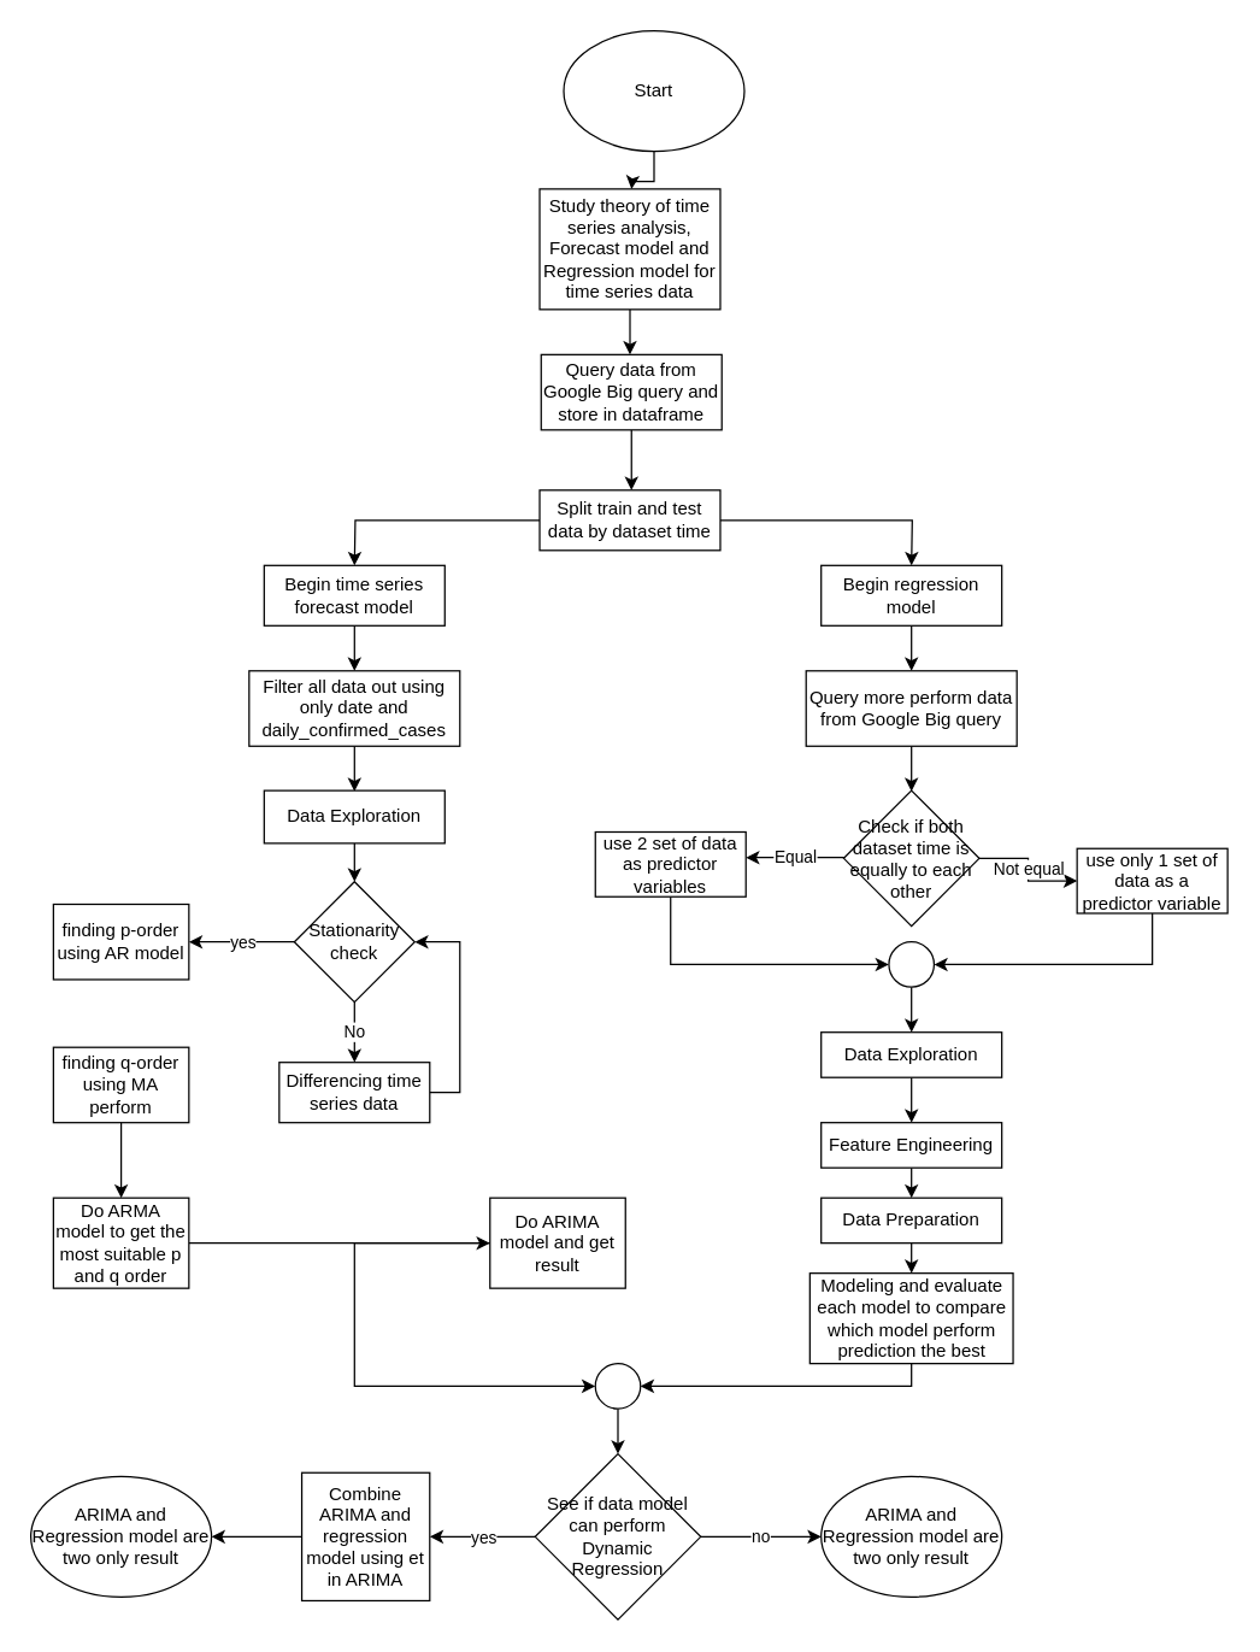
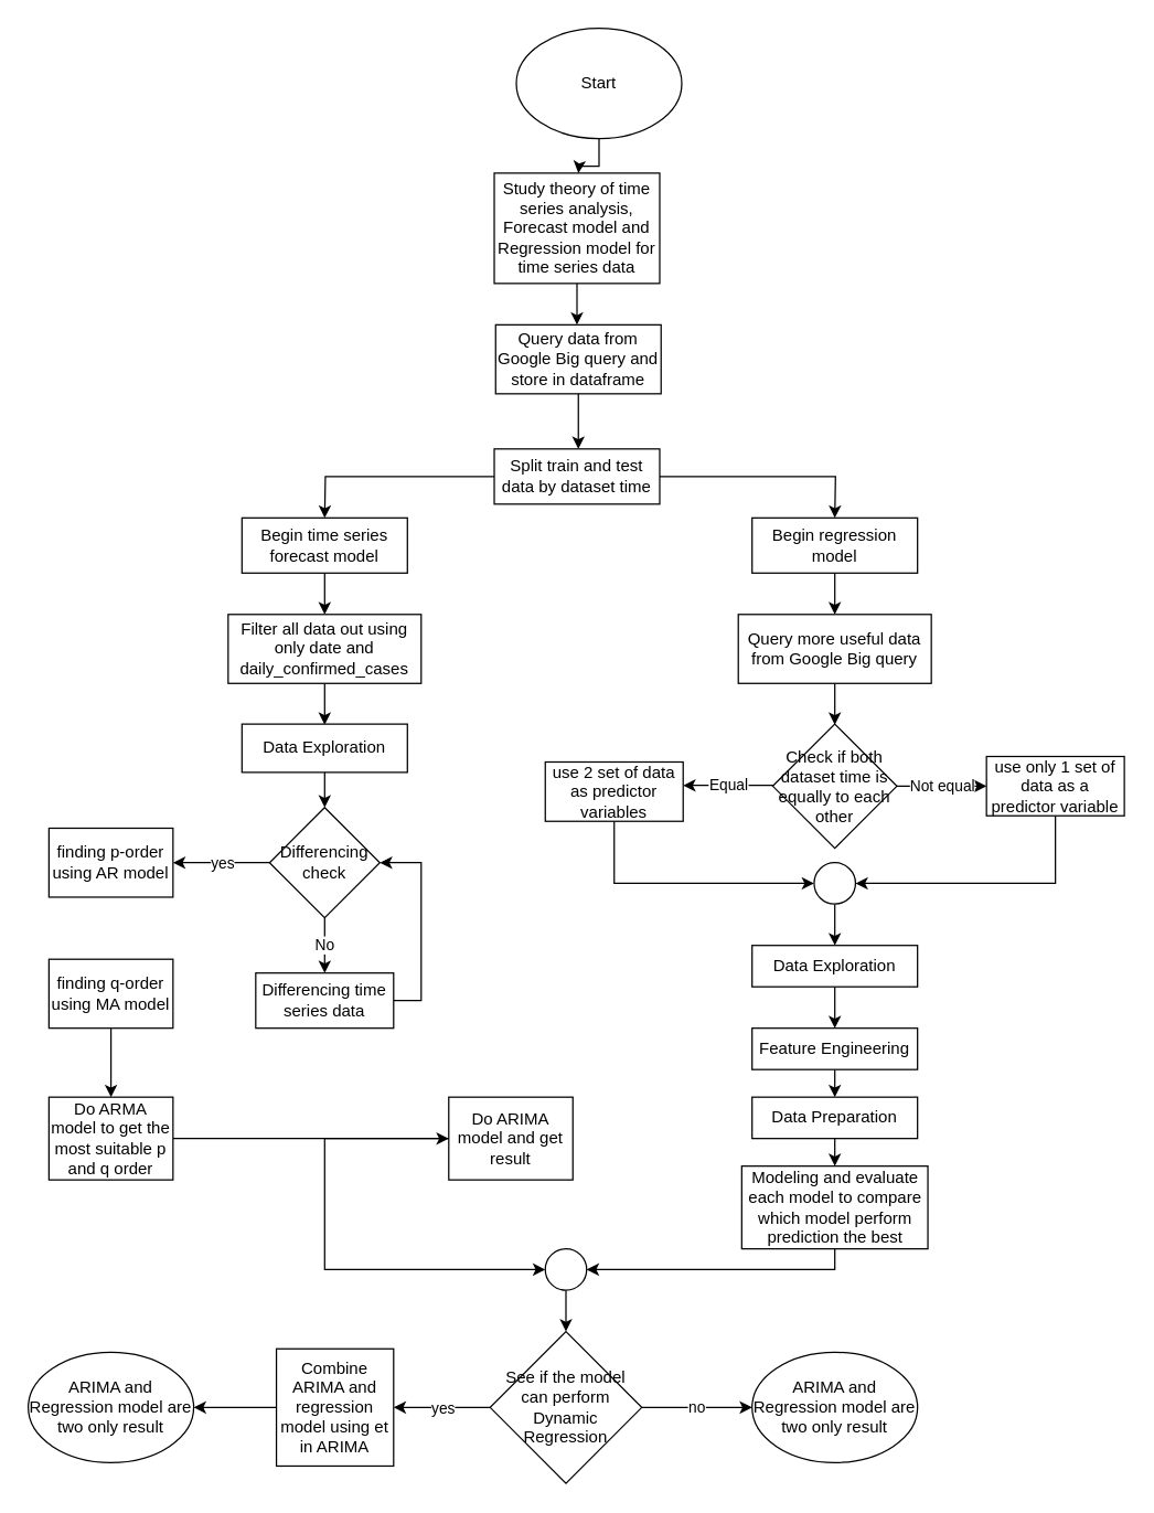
  <mxCell id="0" />
  <mxCell id="1" parent="0" />
  <mxCell id="2" style="edgeStyle=orthogonalEdgeStyle;rounded=0;orthogonalLoop=1;jettySize=auto;html=1;" edge="1" parent="1" source="3"><mxGeometry relative="1" as="geometry"><mxPoint x="419" y="125" as="targetPoint" /></mxGeometry></mxCell>
  <mxCell id="3" value="Start" style="ellipse;whiteSpace=wrap;html=1;" vertex="1" parent="1"><mxGeometry x="374" y="20" width="120" height="80" as="geometry" /></mxCell>
  <mxCell id="4" style="edgeStyle=orthogonalEdgeStyle;rounded=0;orthogonalLoop=1;jettySize=auto;html=1;" edge="1" parent="1" source="5"><mxGeometry relative="1" as="geometry"><mxPoint x="418" y="235" as="targetPoint" /></mxGeometry></mxCell>
  <mxCell id="5" value="Study theory of time series analysis, Forecast model and Regression model for time series data" style="rounded=0;whiteSpace=wrap;html=1;" vertex="1" parent="1"><mxGeometry x="358" y="125" width="120" height="80" as="geometry" /></mxCell>
  <mxCell id="6" style="edgeStyle=orthogonalEdgeStyle;rounded=0;orthogonalLoop=1;jettySize=auto;html=1;" edge="1" parent="1" source="7"><mxGeometry relative="1" as="geometry"><mxPoint x="419" y="325" as="targetPoint" /></mxGeometry></mxCell>
  <mxCell id="7" value="Query data from Google Big query and store in dataframe" style="rounded=0;whiteSpace=wrap;html=1;" vertex="1" parent="1"><mxGeometry x="359" y="235" width="120" height="50" as="geometry" /></mxCell>
  <mxCell id="8" style="edgeStyle=orthogonalEdgeStyle;rounded=0;orthogonalLoop=1;jettySize=auto;html=1;" edge="1" parent="1" source="10"><mxGeometry relative="1" as="geometry"><mxPoint x="605" y="375" as="targetPoint" /></mxGeometry></mxCell>
  <mxCell id="9" style="edgeStyle=orthogonalEdgeStyle;rounded=0;orthogonalLoop=1;jettySize=auto;html=1;" edge="1" parent="1" source="10"><mxGeometry relative="1" as="geometry"><mxPoint x="235" y="375" as="targetPoint" /></mxGeometry></mxCell>
  <mxCell id="10" value="Split train and test data by dataset time" style="rounded=0;whiteSpace=wrap;html=1;" vertex="1" parent="1"><mxGeometry x="358" y="325" width="120" height="40" as="geometry" /></mxCell>
  <mxCell id="11" style="edgeStyle=orthogonalEdgeStyle;rounded=0;orthogonalLoop=1;jettySize=auto;html=1;" edge="1" parent="1" source="12"><mxGeometry relative="1" as="geometry"><mxPoint x="235" y="445" as="targetPoint" /></mxGeometry></mxCell>
  <mxCell id="12" value="Begin time series forecast model" style="rounded=0;whiteSpace=wrap;html=1;" vertex="1" parent="1"><mxGeometry x="175" y="375" width="120" height="40" as="geometry" /></mxCell>
  <mxCell id="13" style="edgeStyle=orthogonalEdgeStyle;rounded=0;orthogonalLoop=1;jettySize=auto;html=1;" edge="1" parent="1" source="14"><mxGeometry relative="1" as="geometry"><mxPoint x="605" y="445" as="targetPoint" /></mxGeometry></mxCell>
  <mxCell id="14" value="Begin regression model" style="rounded=0;whiteSpace=wrap;html=1;" vertex="1" parent="1"><mxGeometry x="545" y="375" width="120" height="40" as="geometry" /></mxCell>
  <mxCell id="15" style="edgeStyle=orthogonalEdgeStyle;rounded=0;orthogonalLoop=1;jettySize=auto;html=1;" edge="1" parent="1" source="16"><mxGeometry relative="1" as="geometry"><mxPoint x="235" y="525" as="targetPoint" /></mxGeometry></mxCell>
  <mxCell id="16" value="Filter all data out using only date and daily_confirmed_cases" style="rounded=0;whiteSpace=wrap;html=1;" vertex="1" parent="1"><mxGeometry x="165" y="445" width="140" height="50" as="geometry" /></mxCell>
  <mxCell id="17" style="edgeStyle=orthogonalEdgeStyle;rounded=0;orthogonalLoop=1;jettySize=auto;html=1;" edge="1" parent="1" source="18"><mxGeometry relative="1" as="geometry"><mxPoint x="235" y="585" as="targetPoint" /></mxGeometry></mxCell>
  <mxCell id="18" value="Data Exploration" style="rounded=0;whiteSpace=wrap;html=1;" vertex="1" parent="1"><mxGeometry x="175" y="524.5" width="120" height="35" as="geometry" /></mxCell>
  <mxCell id="19" value="No" style="edgeStyle=orthogonalEdgeStyle;rounded=0;orthogonalLoop=1;jettySize=auto;html=1;" edge="1" parent="1" source="21" target="23"><mxGeometry relative="1" as="geometry"><mxPoint x="145" y="625" as="targetPoint" /></mxGeometry></mxCell>
  <mxCell id="20" value="yes" style="edgeStyle=orthogonalEdgeStyle;rounded=0;orthogonalLoop=1;jettySize=auto;html=1;" edge="1" parent="1" source="21"><mxGeometry relative="1" as="geometry"><mxPoint x="125" y="625" as="targetPoint" /></mxGeometry></mxCell>
- <mxCell id="21" value="&lt;span&gt;Stationarity check&lt;/span&gt;" style="rhombus;whiteSpace=wrap;html=1;" vertex="1" parent="1"><mxGeometry x="195" y="585" width="80" height="80" as="geometry" /></mxCell>
+ <mxCell id="21" value="&lt;span&gt;Differencing check&lt;/span&gt;" style="rhombus;whiteSpace=wrap;html=1;" vertex="1" parent="1"><mxGeometry x="195" y="585" width="80" height="80" as="geometry" /></mxCell>
  <mxCell id="22" style="edgeStyle=orthogonalEdgeStyle;rounded=0;orthogonalLoop=1;jettySize=auto;html=1;entryX=1;entryY=0.5;entryDx=0;entryDy=0;" edge="1" parent="1" source="23" target="21"><mxGeometry relative="1" as="geometry"><mxPoint x="285" y="625" as="targetPoint" /><Array as="points"><mxPoint x="235" y="725" /><mxPoint x="305" y="725" /><mxPoint x="305" y="625" /></Array></mxGeometry></mxCell>
  <mxCell id="23" value="Differencing time series data" style="rounded=0;whiteSpace=wrap;html=1;" vertex="1" parent="1"><mxGeometry x="185" y="705" width="100" height="40" as="geometry" /></mxCell>
  <mxCell id="24" value="finding p-order using AR model" style="rounded=0;whiteSpace=wrap;html=1;" vertex="1" parent="1"><mxGeometry x="35" y="600" width="90" height="50" as="geometry" /></mxCell>
  <mxCell id="25" style="edgeStyle=orthogonalEdgeStyle;rounded=0;orthogonalLoop=1;jettySize=auto;html=1;" edge="1" parent="1" source="26"><mxGeometry relative="1" as="geometry"><mxPoint x="80" y="795" as="targetPoint" /></mxGeometry></mxCell>
- <mxCell id="26" value="finding q-order using MA perform" style="rounded=0;whiteSpace=wrap;html=1;" vertex="1" parent="1"><mxGeometry x="35" y="695" width="90" height="50" as="geometry" /></mxCell>
+ <mxCell id="26" value="finding q-order using MA model" style="rounded=0;whiteSpace=wrap;html=1;" vertex="1" parent="1"><mxGeometry x="35" y="695" width="90" height="50" as="geometry" /></mxCell>
  <mxCell id="27" style="edgeStyle=orthogonalEdgeStyle;rounded=0;orthogonalLoop=1;jettySize=auto;html=1;entryX=0;entryY=0.5;entryDx=0;entryDy=0;" edge="1" parent="1" source="28" target="30"><mxGeometry relative="1" as="geometry" /></mxCell>
  <mxCell id="28" value="Do ARMA model to get the most suitable p and q order" style="rounded=0;whiteSpace=wrap;html=1;" vertex="1" parent="1"><mxGeometry x="35" y="795" width="90" height="60" as="geometry" /></mxCell>
  <mxCell id="29" style="edgeStyle=orthogonalEdgeStyle;rounded=0;orthogonalLoop=1;jettySize=auto;html=1;entryX=0;entryY=0.5;entryDx=0;entryDy=0;" edge="1" parent="1" source="30" target="51"><mxGeometry relative="1" as="geometry"><Array as="points"><mxPoint x="235" y="920" /></Array></mxGeometry></mxCell>
  <mxCell id="30" value="Do ARIMA model and get result" style="rounded=0;whiteSpace=wrap;html=1;" vertex="1" parent="1"><mxGeometry x="325" y="795" width="90" height="60" as="geometry" /></mxCell>
  <mxCell id="31" style="edgeStyle=orthogonalEdgeStyle;rounded=0;orthogonalLoop=1;jettySize=auto;html=1;" edge="1" parent="1" source="32"><mxGeometry relative="1" as="geometry"><mxPoint x="605" y="525" as="targetPoint" /></mxGeometry></mxCell>
- <mxCell id="32" value="Query more perform data from Google Big query" style="rounded=0;whiteSpace=wrap;html=1;" vertex="1" parent="1"><mxGeometry x="535" y="445" width="140" height="50" as="geometry" /></mxCell>
+ <mxCell id="32" value="Query more useful data from Google Big query" style="rounded=0;whiteSpace=wrap;html=1;" vertex="1" parent="1"><mxGeometry x="535" y="445" width="140" height="50" as="geometry" /></mxCell>
  <mxCell id="33" value="Equal" style="edgeStyle=orthogonalEdgeStyle;rounded=0;orthogonalLoop=1;jettySize=auto;html=1;" edge="1" parent="1" source="35"><mxGeometry relative="1" as="geometry"><mxPoint x="495" y="569" as="targetPoint" /></mxGeometry></mxCell>
  <mxCell id="34" value="Not equal" style="edgeStyle=orthogonalEdgeStyle;rounded=0;orthogonalLoop=1;jettySize=auto;html=1;entryX=0;entryY=0.5;entryDx=0;entryDy=0;" edge="1" parent="1" source="35" target="39"><mxGeometry relative="1" as="geometry" /></mxCell>
  <mxCell id="35" value="Check if both dataset time is equally to each other" style="rhombus;whiteSpace=wrap;html=1;" vertex="1" parent="1"><mxGeometry x="560" y="524.5" width="90" height="90" as="geometry" /></mxCell>
  <mxCell id="36" style="edgeStyle=orthogonalEdgeStyle;rounded=0;orthogonalLoop=1;jettySize=auto;html=1;entryX=0;entryY=0.5;entryDx=0;entryDy=0;" edge="1" parent="1" source="37" target="41"><mxGeometry relative="1" as="geometry"><mxPoint x="445" y="655" as="targetPoint" /><Array as="points"><mxPoint x="445" y="640" /></Array></mxGeometry></mxCell>
  <mxCell id="37" value="use 2 set of data as predictor variables" style="rounded=0;whiteSpace=wrap;html=1;" vertex="1" parent="1"><mxGeometry x="395" y="552" width="100" height="43" as="geometry" /></mxCell>
  <mxCell id="38" value="" style="edgeStyle=orthogonalEdgeStyle;rounded=0;orthogonalLoop=1;jettySize=auto;html=1;entryX=1;entryY=0.5;entryDx=0;entryDy=0;" edge="1" parent="1" source="39" target="41"><mxGeometry relative="1" as="geometry"><mxPoint x="765" y="655" as="targetPoint" /><Array as="points"><mxPoint x="765" y="640" /></Array></mxGeometry></mxCell>
- <mxCell id="39" value="use only 1 set of data as a predictor variable" style="rounded=0;whiteSpace=wrap;html=1;" vertex="1" parent="1"><mxGeometry x="715" y="563" width="100" height="43" as="geometry" /></mxCell>
+ <mxCell id="39" value="use only 1 set of data as a predictor variable" style="rounded=0;whiteSpace=wrap;html=1;" vertex="1" parent="1"><mxGeometry x="715" y="548" width="100" height="43" as="geometry" /></mxCell>
  <mxCell id="40" style="edgeStyle=orthogonalEdgeStyle;rounded=0;orthogonalLoop=1;jettySize=auto;html=1;" edge="1" parent="1" source="41"><mxGeometry relative="1" as="geometry"><mxPoint x="605" y="685" as="targetPoint" /></mxGeometry></mxCell>
  <mxCell id="41" value="" style="ellipse;whiteSpace=wrap;html=1;aspect=fixed;" vertex="1" parent="1"><mxGeometry x="590" y="625" width="30" height="30" as="geometry" /></mxCell>
  <mxCell id="42" style="edgeStyle=orthogonalEdgeStyle;rounded=0;orthogonalLoop=1;jettySize=auto;html=1;" edge="1" parent="1" source="43"><mxGeometry relative="1" as="geometry"><mxPoint x="605" y="745" as="targetPoint" /></mxGeometry></mxCell>
  <mxCell id="43" value="Data Exploration" style="rounded=0;whiteSpace=wrap;html=1;" vertex="1" parent="1"><mxGeometry x="545" y="685" width="120" height="30" as="geometry" /></mxCell>
  <mxCell id="44" style="edgeStyle=orthogonalEdgeStyle;rounded=0;orthogonalLoop=1;jettySize=auto;html=1;" edge="1" parent="1" source="45"><mxGeometry relative="1" as="geometry"><mxPoint x="605" y="795" as="targetPoint" /></mxGeometry></mxCell>
  <mxCell id="45" value="Feature Engineering" style="rounded=0;whiteSpace=wrap;html=1;" vertex="1" parent="1"><mxGeometry x="545" y="745" width="120" height="30" as="geometry" /></mxCell>
  <mxCell id="46" style="edgeStyle=orthogonalEdgeStyle;rounded=0;orthogonalLoop=1;jettySize=auto;html=1;" edge="1" parent="1" source="47"><mxGeometry relative="1" as="geometry"><mxPoint x="605" y="845" as="targetPoint" /></mxGeometry></mxCell>
  <mxCell id="47" value="Data Preparation" style="rounded=0;whiteSpace=wrap;html=1;" vertex="1" parent="1"><mxGeometry x="545" y="795" width="120" height="30" as="geometry" /></mxCell>
  <mxCell id="48" style="edgeStyle=orthogonalEdgeStyle;rounded=0;orthogonalLoop=1;jettySize=auto;html=1;entryX=1;entryY=0.5;entryDx=0;entryDy=0;" edge="1" parent="1" source="49" target="51"><mxGeometry relative="1" as="geometry"><Array as="points"><mxPoint x="605" y="920" /></Array></mxGeometry></mxCell>
  <mxCell id="49" value="Modeling and evaluate each model to compare which model perform prediction the best" style="rounded=0;whiteSpace=wrap;html=1;" vertex="1" parent="1"><mxGeometry x="537.5" y="845" width="135" height="60" as="geometry" /></mxCell>
  <mxCell id="50" style="edgeStyle=orthogonalEdgeStyle;rounded=0;orthogonalLoop=1;jettySize=auto;html=1;" edge="1" parent="1" source="51"><mxGeometry relative="1" as="geometry"><mxPoint x="410" y="965" as="targetPoint" /></mxGeometry></mxCell>
  <mxCell id="51" value="" style="ellipse;whiteSpace=wrap;html=1;aspect=fixed;" vertex="1" parent="1"><mxGeometry x="395" y="905" width="30" height="30" as="geometry" /></mxCell>
  <mxCell id="52" value="yes" style="edgeStyle=orthogonalEdgeStyle;rounded=0;orthogonalLoop=1;jettySize=auto;html=1;" edge="1" parent="1" source="54"><mxGeometry relative="1" as="geometry"><mxPoint x="285" y="1020" as="targetPoint" /></mxGeometry></mxCell>
  <mxCell id="53" value="no" style="edgeStyle=orthogonalEdgeStyle;rounded=0;orthogonalLoop=1;jettySize=auto;html=1;" edge="1" parent="1" source="54"><mxGeometry relative="1" as="geometry"><mxPoint x="545" y="1020" as="targetPoint" /></mxGeometry></mxCell>
- <mxCell id="54" value="See if data model can perform Dynamic Regression" style="rhombus;whiteSpace=wrap;html=1;" vertex="1" parent="1"><mxGeometry x="355" y="965" width="110" height="110" as="geometry" /></mxCell>
+ <mxCell id="54" value="See if the model can perform Dynamic Regression" style="rhombus;whiteSpace=wrap;html=1;" vertex="1" parent="1"><mxGeometry x="355" y="965" width="110" height="110" as="geometry" /></mxCell>
  <mxCell id="55" value="ARIMA and Regression model are two only result" style="ellipse;whiteSpace=wrap;html=1;" vertex="1" parent="1"><mxGeometry x="545" y="980" width="120" height="80" as="geometry" /></mxCell>
  <mxCell id="56" value="ARIMA and Regression model are two only result" style="ellipse;whiteSpace=wrap;html=1;" vertex="1" parent="1"><mxGeometry x="20" y="980" width="120" height="80" as="geometry" /></mxCell>
  <mxCell id="57" style="edgeStyle=orthogonalEdgeStyle;rounded=0;orthogonalLoop=1;jettySize=auto;html=1;entryX=1;entryY=0.5;entryDx=0;entryDy=0;" edge="1" parent="1" source="58" target="56"><mxGeometry relative="1" as="geometry" /></mxCell>
  <mxCell id="58" value="Combine ARIMA and regression model using et in ARIMA" style="rounded=0;whiteSpace=wrap;html=1;" vertex="1" parent="1"><mxGeometry x="200" y="977.5" width="85" height="85" as="geometry" /></mxCell>
